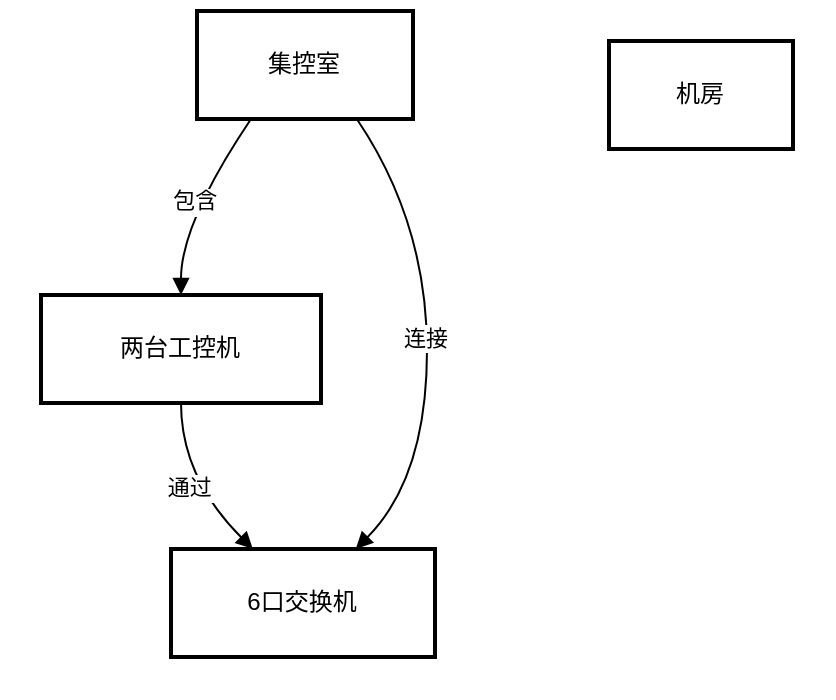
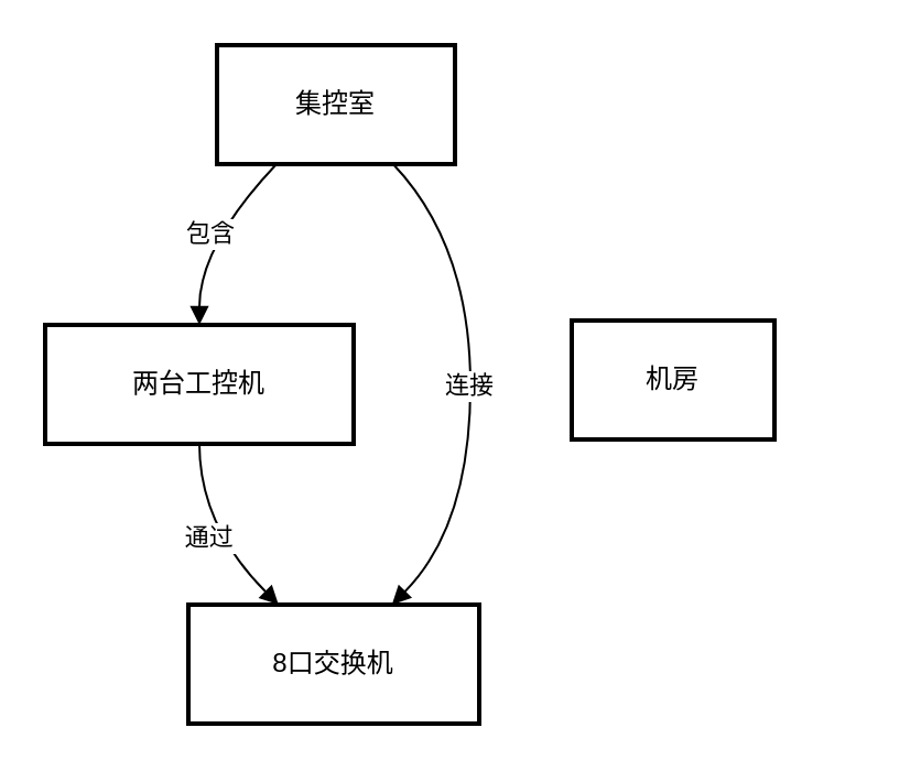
  <mxCell id="0" />
  <mxCell id="1" parent="0" />
- <mxCell id="2" value="集控室" style="whiteSpace=wrap;strokeWidth=2;" vertex="1" parent="1"><mxGeometry x="98" y="5" width="108" height="54" as="geometry" /></mxCell>
+ <mxCell id="2" value="集控室" style="whiteSpace=wrap;strokeWidth=2;" vertex="1" parent="1"><mxGeometry x="98" y="20" width="108" height="54" as="geometry" /></mxCell>
  <mxCell id="3" value="两台工控机" style="whiteSpace=wrap;strokeWidth=2;" vertex="1" parent="1"><mxGeometry x="20" y="147" width="140" height="54" as="geometry" /></mxCell>
- <mxCell id="4" value="6口交换机" style="whiteSpace=wrap;strokeWidth=2;" vertex="1" parent="1"><mxGeometry x="85" y="274" width="132" height="54" as="geometry" /></mxCell>
- <mxCell id="5" value="机房" style="whiteSpace=wrap;strokeWidth=2;" vertex="1" parent="1"><mxGeometry x="304" y="20" width="92" height="54" as="geometry" /></mxCell>
+ <mxCell id="4" value="8口交换机" style="whiteSpace=wrap;strokeWidth=2;" vertex="1" parent="1"><mxGeometry x="85" y="274" width="132" height="54" as="geometry" /></mxCell>
+ <mxCell id="5" value="机房" style="whiteSpace=wrap;strokeWidth=2;" vertex="1" parent="1"><mxGeometry x="259" y="145" width="92" height="54" as="geometry" /></mxCell>
  <mxCell id="6" value="包含" style="curved=1;startArrow=none;endArrow=block;exitX=0.25;exitY=1;entryX=0.5;entryY=0;" edge="1" parent="1" source="2" target="3"><mxGeometry relative="1" as="geometry"><Array as="points"><mxPoint x="90" y="111" /></Array></mxGeometry></mxCell>
  <mxCell id="7" value="连接" style="curved=1;startArrow=none;endArrow=block;exitX=0.74;exitY=1;entryX=0.7;entryY=0;" edge="1" parent="1" source="2" target="4"><mxGeometry relative="1" as="geometry"><Array as="points"><mxPoint x="213" y="111" /><mxPoint x="213" y="238" /></Array></mxGeometry></mxCell>
  <mxCell id="8" value="通过" style="curved=1;startArrow=none;endArrow=block;exitX=0.5;exitY=1;entryX=0.31;entryY=0;" edge="1" parent="1" source="3" target="4"><mxGeometry relative="1" as="geometry"><Array as="points"><mxPoint x="90" y="238" /></Array></mxGeometry></mxCell>
